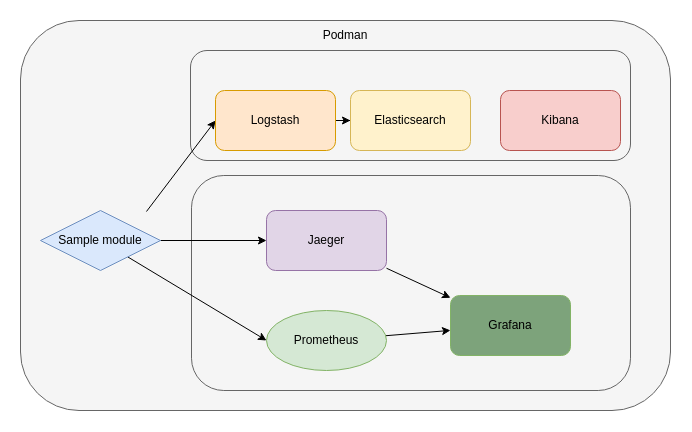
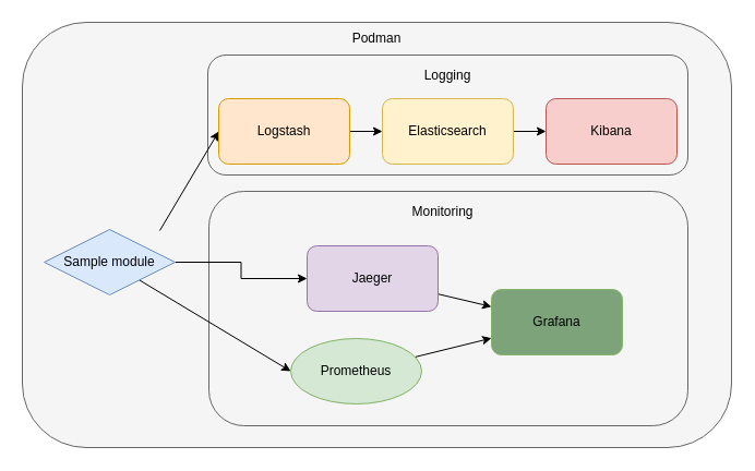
  <mxCell id="0" />
  <mxCell id="1" parent="0" />
  <mxCell id="2" value="" style="rounded=1;whiteSpace=wrap;html=1;fillColor=#f5f5f5;fontColor=#333333;strokeColor=#666666;" vertex="1" parent="1"><mxGeometry x="20" y="20" width="650" height="390" as="geometry" /></mxCell>
  <mxCell id="3" value="" style="rounded=1;whiteSpace=wrap;html=1;fillColor=#f5f5f5;fontColor=#333333;strokeColor=#666666;" vertex="1" parent="1"><mxGeometry x="191" y="175" width="439" height="215" as="geometry" /></mxCell>
  <mxCell id="4" value="" style="rounded=1;whiteSpace=wrap;html=1;fillColor=#f5f5f5;fontColor=#333333;strokeColor=#666666;" vertex="1" parent="1"><mxGeometry x="190" y="50" width="440" height="110" as="geometry" /></mxCell>
  <mxCell id="5" value="Podman" style="text;html=1;align=center;verticalAlign=middle;whiteSpace=wrap;rounded=0;" vertex="1" parent="1"><mxGeometry x="20" y="20" width="650" height="30" as="geometry" /></mxCell>
  <mxCell id="6" style="rounded=0;orthogonalLoop=1;jettySize=auto;html=1;entryX=0;entryY=0.5;entryDx=0;entryDy=0;exitX=0.883;exitY=0.017;exitDx=0;exitDy=0;exitPerimeter=0;" edge="1" parent="1" source="9" target="11"><mxGeometry relative="1" as="geometry" /></mxCell>
  <mxCell id="7" style="edgeStyle=orthogonalEdgeStyle;rounded=0;orthogonalLoop=1;jettySize=auto;html=1;" edge="1" parent="1" source="9" target="16"><mxGeometry relative="1" as="geometry" /></mxCell>
  <mxCell id="8" style="rounded=0;orthogonalLoop=1;jettySize=auto;html=1;entryX=0;entryY=0.5;entryDx=0;entryDy=0;" edge="1" parent="1" source="9" target="18"><mxGeometry relative="1" as="geometry" /></mxCell>
  <mxCell id="9" value="Sample module" style="rhombus;whiteSpace=wrap;html=1;fillColor=#dae8fc;strokeColor=#6c8ebf;" vertex="1" parent="1"><mxGeometry x="40" y="210" width="120" height="60" as="geometry" /></mxCell>
  <mxCell id="10" style="edgeStyle=orthogonalEdgeStyle;rounded=0;orthogonalLoop=1;jettySize=auto;html=1;" edge="1" parent="1" source="11" target="13"><mxGeometry relative="1" as="geometry" /></mxCell>
- <mxCell id="11" value="Logstash" style="rounded=1;whiteSpace=wrap;html=1;fillColor=#ffe6cc;strokeColor=#d79b00;" vertex="1" parent="1"><mxGeometry x="215" y="90" width="120" height="60" as="geometry" /></mxCell>
+ <mxCell id="11" value="Logstash" style="rounded=1;whiteSpace=wrap;html=1;fillColor=#ffe6cc;strokeColor=#d79b00;" vertex="1" parent="1"><mxGeometry x="200" y="90" width="120" height="60" as="geometry" /></mxCell>
+ <mxCell id="12" style="edgeStyle=orthogonalEdgeStyle;rounded=0;orthogonalLoop=1;jettySize=auto;html=1;" edge="1" parent="1" source="13" target="14"><mxGeometry relative="1" as="geometry" /></mxCell>
  <mxCell id="13" value="Elasticsearch" style="rounded=1;whiteSpace=wrap;html=1;fillColor=#fff2cc;strokeColor=#d6b656;" vertex="1" parent="1"><mxGeometry x="350" y="90" width="120" height="60" as="geometry" /></mxCell>
  <mxCell id="14" value="Kibana" style="rounded=1;whiteSpace=wrap;html=1;fillColor=#f8cecc;strokeColor=#b85450;" vertex="1" parent="1"><mxGeometry x="500" y="90" width="120" height="60" as="geometry" /></mxCell>
  <mxCell id="15" style="rounded=0;orthogonalLoop=1;jettySize=auto;html=1;" edge="1" parent="1" source="16" target="19"><mxGeometry relative="1" as="geometry" /></mxCell>
- <mxCell id="16" value="Jaeger" style="rounded=1;whiteSpace=wrap;html=1;fillColor=#e1d5e7;strokeColor=#9673a6;" vertex="1" parent="1"><mxGeometry x="266" y="210" width="120" height="60" as="geometry" /></mxCell>
+ <mxCell id="16" value="Jaeger" style="rounded=1;whiteSpace=wrap;html=1;fillColor=#e1d5e7;strokeColor=#9673a6;" vertex="1" parent="1"><mxGeometry x="281" y="225" width="120" height="60" as="geometry" /></mxCell>
  <mxCell id="17" style="rounded=0;orthogonalLoop=1;jettySize=auto;html=1;" edge="1" parent="1" source="18" target="19"><mxGeometry relative="1" as="geometry" /></mxCell>
  <mxCell id="18" value="Prometheus" style="ellipse;whiteSpace=wrap;html=1;fillColor=#d5e8d4;strokeColor=#82b366;" vertex="1" parent="1"><mxGeometry x="266" y="310" width="120" height="60" as="geometry" /></mxCell>
- <mxCell id="19" value="Grafana" style="rounded=1;whiteSpace=wrap;html=1;fillColor=#7DA37B;strokeColor=#82b366;" vertex="1" parent="1"><mxGeometry x="450" y="295" width="120" height="60" as="geometry" /></mxCell>
+ <mxCell id="19" value="Grafana" style="rounded=1;whiteSpace=wrap;html=1;fillColor=#7DA37B;strokeColor=#82b366;" vertex="1" parent="1"><mxGeometry x="450" y="265" width="120" height="60" as="geometry" /></mxCell>
+ <mxCell id="20" value="Logging" style="text;html=1;align=center;verticalAlign=middle;whiteSpace=wrap;rounded=0;" vertex="1" parent="1"><mxGeometry x="190" y="60" width="440" height="18" as="geometry" /></mxCell>
+ <mxCell id="21" value="Monitoring" style="text;html=1;align=center;verticalAlign=middle;whiteSpace=wrap;rounded=0;" vertex="1" parent="1"><mxGeometry x="191" y="185" width="429" height="18" as="geometry" /></mxCell>
